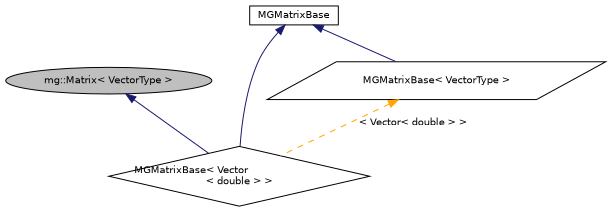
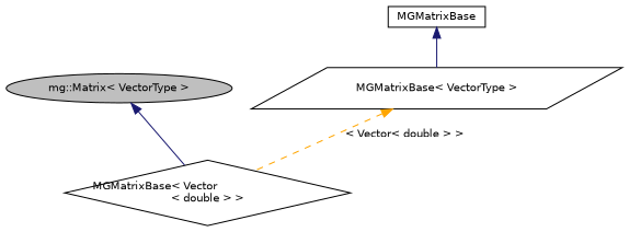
  digraph {
    node [color=black fillcolor=white fontname=Helvetica fontsize=10 style=filled]
    edge [color=midnightblue dir=back fontname=Helvetica fontsize=10 labelfontname=Helvetica labelfontsize=10 style=solid]
    n1 [fillcolor=grey75 fontcolor=black height=0.2 label="mg::Matrix\< VectorType \>" shape=ellipse width=0.4]
    n2 [height=0.2 label="MGMatrixBase\< Vector\l\< double \> \>" shape=diamond width=0.4]
    n3 [height=0.2 label=MGMatrixBase shape=box width=0.4]
    n4 [height=0.2 label="MGMatrixBase\< VectorType \>" shape=parallelogram width=0.4]
    n1 -> n2
-   n3 -> n2
    n3 -> n4
    n4 -> n2 [color=orange label=" \< Vector\< double \> \>" style=dashed]
  }
